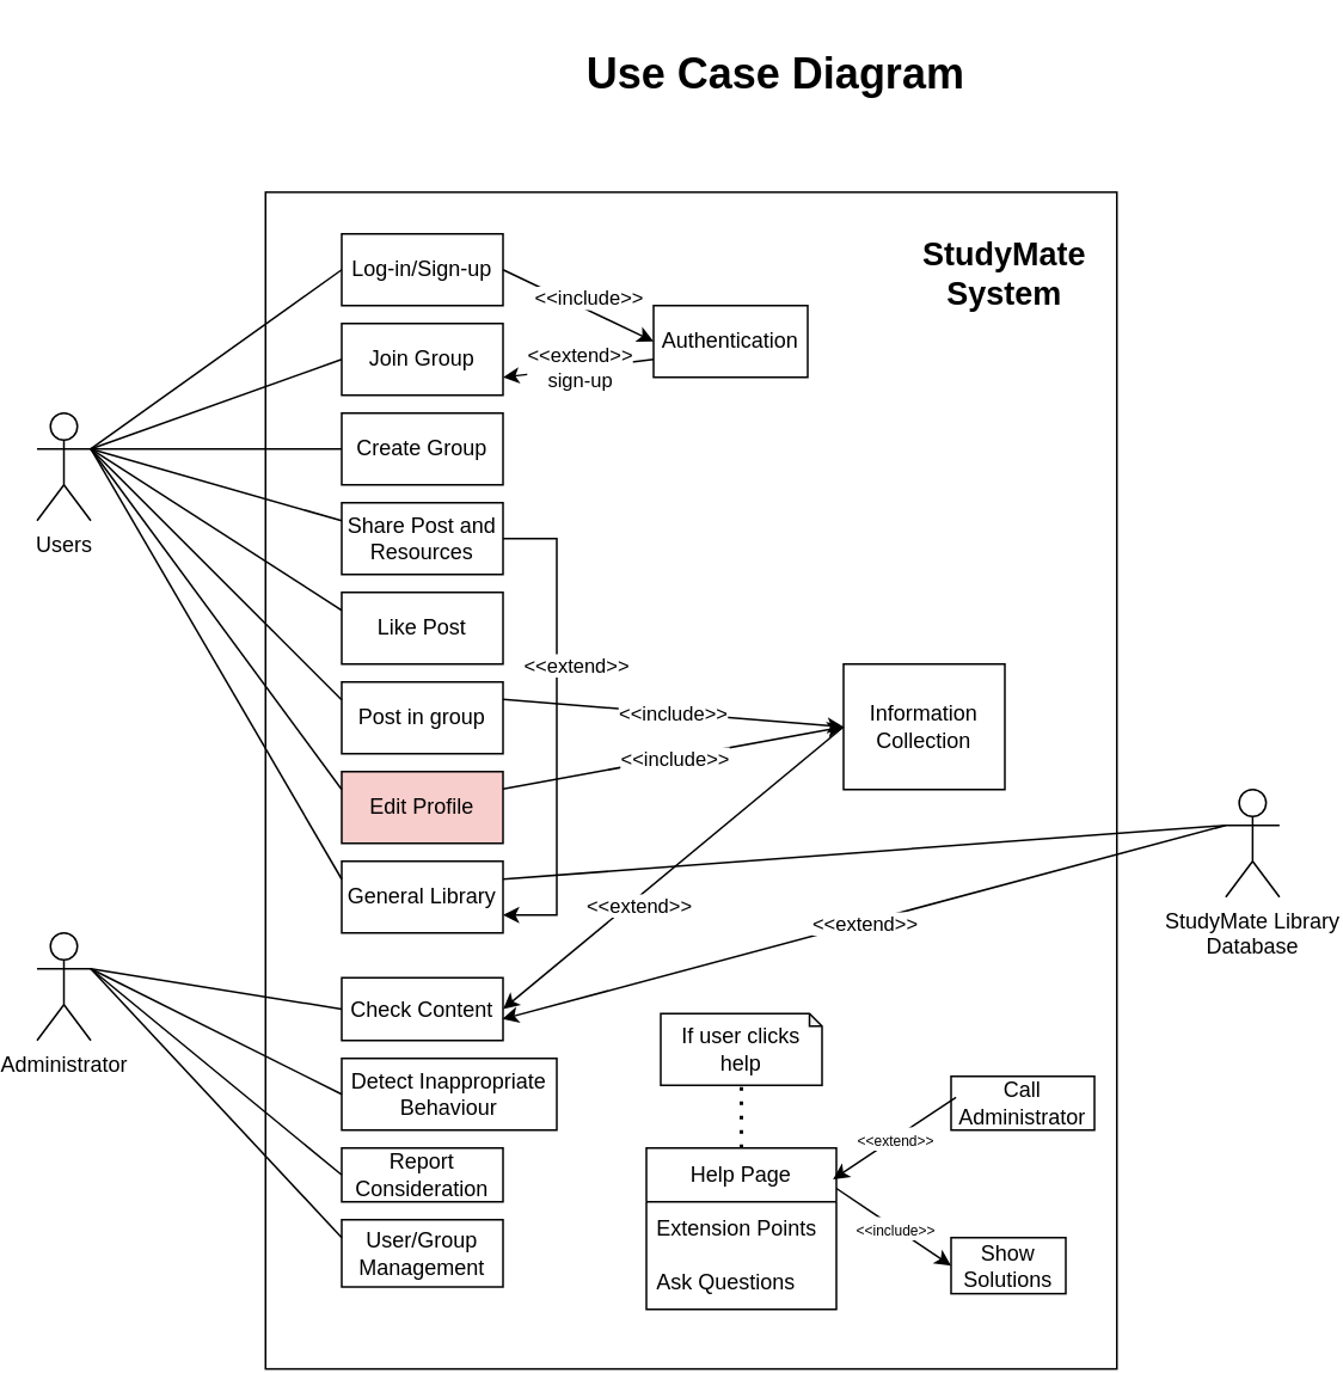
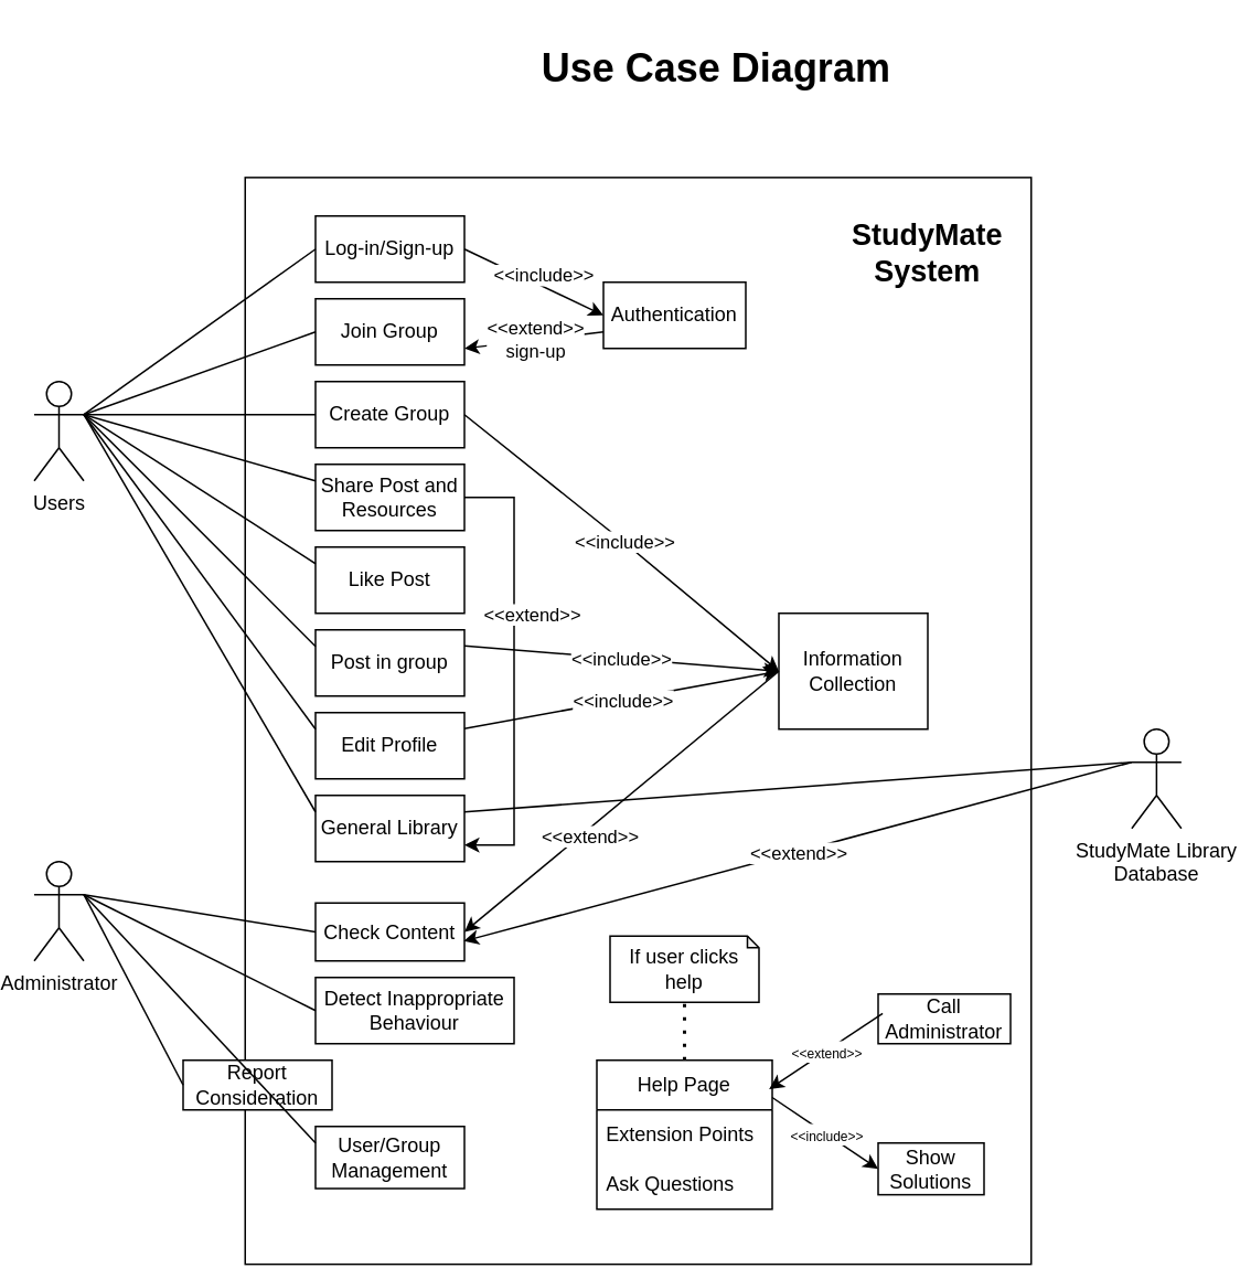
  <mxCell id="0" />
  <mxCell id="1" parent="0" />
  <mxCell id="2" value="" style="rounded=0;whiteSpace=wrap;html=1;rotation=90;movable=0;resizable=0;rotatable=0;deletable=0;editable=0;locked=1;connectable=0;" vertex="1" parent="1"><mxGeometry x="56.75" y="197.5" width="656.5" height="475" as="geometry" /></mxCell>
  <mxCell id="3" value="&lt;b&gt;&lt;font style=&quot;font-size: 18px;&quot;&gt;StudyMate System&lt;/font&gt;&lt;/b&gt;" style="text;html=1;align=center;verticalAlign=middle;whiteSpace=wrap;rounded=0;" vertex="1" parent="1"><mxGeometry x="495" y="107.5" width="130" height="90" as="geometry" /></mxCell>
  <mxCell id="4" value="Users" style="shape=umlActor;verticalLabelPosition=bottom;verticalAlign=top;html=1;outlineConnect=0;" vertex="1" parent="1"><mxGeometry x="20" y="230" width="30" height="60" as="geometry" /></mxCell>
  <mxCell id="5" value="Log-in/Sign-up" style="rounded=0;whiteSpace=wrap;html=1;" vertex="1" parent="1"><mxGeometry x="190" y="130" width="90" height="40" as="geometry" /></mxCell>
  <mxCell id="6" value="Authentication" style="rounded=0;whiteSpace=wrap;html=1;" vertex="1" parent="1"><mxGeometry x="364" y="170" width="86" height="40" as="geometry" /></mxCell>
  <mxCell id="7" value="" style="endArrow=classic;html=1;rounded=0;entryX=0;entryY=0.5;entryDx=0;entryDy=0;exitX=1;exitY=0.5;exitDx=0;exitDy=0;" edge="1" parent="1" source="5" target="6"><mxGeometry relative="1" as="geometry"><mxPoint x="280" y="189.66" as="sourcePoint" /><mxPoint x="380" y="189.66" as="targetPoint" /></mxGeometry></mxCell>
  <mxCell id="8" value="&amp;lt;&amp;lt;include&amp;gt;&amp;gt;" style="edgeLabel;resizable=0;html=1;;align=center;verticalAlign=middle;rotation=0;" connectable="0" vertex="1" parent="7"><mxGeometry relative="1" as="geometry"><mxPoint x="5" y="-5" as="offset" /></mxGeometry></mxCell>
  <mxCell id="9" value="Like Post" style="rounded=0;whiteSpace=wrap;html=1;" vertex="1" parent="1"><mxGeometry x="190" y="330" width="90" height="40" as="geometry" /></mxCell>
  <mxCell id="10" value="Share Post and Resources" style="rounded=0;whiteSpace=wrap;html=1;" vertex="1" parent="1"><mxGeometry x="190" y="280" width="90" height="40" as="geometry" /></mxCell>
  <mxCell id="11" value="Join Group" style="rounded=0;whiteSpace=wrap;html=1;" vertex="1" parent="1"><mxGeometry x="190" y="180" width="90" height="40" as="geometry" /></mxCell>
  <mxCell id="12" value="Create Group" style="rounded=0;whiteSpace=wrap;html=1;" vertex="1" parent="1"><mxGeometry x="190" y="230" width="90" height="40" as="geometry" /></mxCell>
  <mxCell id="13" value="Information Collection" style="rounded=0;whiteSpace=wrap;html=1;" vertex="1" parent="1"><mxGeometry x="470" y="370" width="90" height="70" as="geometry" /></mxCell>
  <mxCell id="14" value="Post in group" style="rounded=0;whiteSpace=wrap;html=1;" vertex="1" parent="1"><mxGeometry x="190" y="380" width="90" height="40" as="geometry" /></mxCell>
- <mxCell id="15" value="Edit Profile" style="rounded=0;whiteSpace=wrap;html=1;fillColor=#f8cecc;" vertex="1" parent="1"><mxGeometry x="190" y="430" width="90" height="40" as="geometry" /></mxCell>
+ <mxCell id="15" value="Edit Profile" style="rounded=0;whiteSpace=wrap;html=1;" vertex="1" parent="1"><mxGeometry x="190" y="430" width="90" height="40" as="geometry" /></mxCell>
  <mxCell id="16" value="General Library" style="rounded=0;whiteSpace=wrap;html=1;" vertex="1" parent="1"><mxGeometry x="190" y="480" width="90" height="40" as="geometry" /></mxCell>
+ <mxCell id="17" value="" style="endArrow=classic;html=1;rounded=0;exitX=1;exitY=0.5;exitDx=0;exitDy=0;entryX=0;entryY=0.5;entryDx=0;entryDy=0;" edge="1" parent="1" source="12" target="13"><mxGeometry relative="1" as="geometry"><mxPoint x="420" y="425" as="sourcePoint" /><mxPoint x="354" y="390" as="targetPoint" /><Array as="points"><mxPoint x="380" y="330" /></Array></mxGeometry></mxCell>
+ <mxCell id="18" value="&amp;lt;&amp;lt;include&amp;gt;&amp;gt;" style="edgeLabel;resizable=0;html=1;;align=center;verticalAlign=middle;" connectable="0" vertex="1" parent="17"><mxGeometry relative="1" as="geometry" /></mxCell>
  <mxCell id="19" value="StudyMate Library&lt;div&gt;Database&lt;/div&gt;" style="shape=umlActor;verticalLabelPosition=bottom;verticalAlign=top;html=1;outlineConnect=0;" vertex="1" parent="1"><mxGeometry x="683.25" y="440" width="30" height="60" as="geometry" /></mxCell>
  <mxCell id="20" value="" style="endArrow=none;html=1;rounded=0;exitX=1;exitY=0.333;exitDx=0;exitDy=0;exitPerimeter=0;entryX=0;entryY=0.5;entryDx=0;entryDy=0;" edge="1" parent="1" source="4" target="5"><mxGeometry width="50" height="50" relative="1" as="geometry"><mxPoint x="50" y="230" as="sourcePoint" /><mxPoint x="190" y="190" as="targetPoint" /></mxGeometry></mxCell>
  <mxCell id="21" value="" style="endArrow=none;html=1;rounded=0;exitX=1;exitY=0.333;exitDx=0;exitDy=0;exitPerimeter=0;entryX=0;entryY=0.5;entryDx=0;entryDy=0;" edge="1" parent="1" source="4" target="12"><mxGeometry width="50" height="50" relative="1" as="geometry"><mxPoint x="140" y="290" as="sourcePoint" /><mxPoint x="190" y="240" as="targetPoint" /></mxGeometry></mxCell>
  <mxCell id="22" value="" style="endArrow=none;html=1;rounded=0;exitX=1;exitY=0.333;exitDx=0;exitDy=0;exitPerimeter=0;" edge="1" parent="1" source="4"><mxGeometry width="50" height="50" relative="1" as="geometry"><mxPoint x="140" y="340" as="sourcePoint" /><mxPoint x="190" y="290" as="targetPoint" /></mxGeometry></mxCell>
  <mxCell id="23" value="" style="endArrow=none;html=1;rounded=0;exitX=1;exitY=0.333;exitDx=0;exitDy=0;exitPerimeter=0;" edge="1" parent="1" source="4"><mxGeometry width="50" height="50" relative="1" as="geometry"><mxPoint x="140" y="390" as="sourcePoint" /><mxPoint x="190" y="340" as="targetPoint" /></mxGeometry></mxCell>
  <mxCell id="24" value="" style="endArrow=none;html=1;rounded=0;exitX=1;exitY=0.333;exitDx=0;exitDy=0;exitPerimeter=0;" edge="1" parent="1" source="4"><mxGeometry width="50" height="50" relative="1" as="geometry"><mxPoint x="140" y="440" as="sourcePoint" /><mxPoint x="190" y="390" as="targetPoint" /></mxGeometry></mxCell>
  <mxCell id="25" value="" style="endArrow=none;html=1;rounded=0;exitX=1;exitY=0.333;exitDx=0;exitDy=0;exitPerimeter=0;" edge="1" parent="1" source="4"><mxGeometry width="50" height="50" relative="1" as="geometry"><mxPoint x="140" y="490" as="sourcePoint" /><mxPoint x="190" y="440" as="targetPoint" /></mxGeometry></mxCell>
  <mxCell id="26" value="" style="endArrow=none;html=1;rounded=0;exitX=1;exitY=0.333;exitDx=0;exitDy=0;exitPerimeter=0;" edge="1" parent="1" source="4"><mxGeometry width="50" height="50" relative="1" as="geometry"><mxPoint x="140" y="540" as="sourcePoint" /><mxPoint x="190" y="490" as="targetPoint" /></mxGeometry></mxCell>
  <mxCell id="27" value="" style="endArrow=classic;html=1;rounded=0;exitX=0;exitY=0.75;exitDx=0;exitDy=0;entryX=1;entryY=0.75;entryDx=0;entryDy=0;" edge="1" parent="1" source="6" target="11"><mxGeometry relative="1" as="geometry"><mxPoint x="410" y="190" as="sourcePoint" /><mxPoint x="480" y="230" as="targetPoint" /></mxGeometry></mxCell>
  <mxCell id="28" value="&amp;lt;&amp;lt;extend&amp;gt;&amp;gt;&lt;div&gt;sign-up&lt;/div&gt;" style="edgeLabel;resizable=0;html=1;;align=center;verticalAlign=middle;" connectable="0" vertex="1" parent="27"><mxGeometry relative="1" as="geometry" /></mxCell>
  <mxCell id="29" value="" style="endArrow=classic;html=1;rounded=0;entryX=0;entryY=0.5;entryDx=0;entryDy=0;" edge="1" parent="1" target="13"><mxGeometry relative="1" as="geometry"><mxPoint x="280" y="389.66" as="sourcePoint" /><mxPoint x="380" y="389.66" as="targetPoint" /></mxGeometry></mxCell>
  <mxCell id="30" value="&amp;lt;&amp;lt;include&amp;gt;&amp;gt;" style="edgeLabel;resizable=0;html=1;;align=center;verticalAlign=middle;" connectable="0" vertex="1" parent="29"><mxGeometry relative="1" as="geometry" /></mxCell>
  <mxCell id="31" value="" style="endArrow=classic;html=1;rounded=0;entryX=0;entryY=0.5;entryDx=0;entryDy=0;" edge="1" parent="1" target="13"><mxGeometry relative="1" as="geometry"><mxPoint x="280" y="439.66" as="sourcePoint" /><mxPoint x="380" y="439.66" as="targetPoint" /></mxGeometry></mxCell>
  <mxCell id="32" value="&amp;lt;&amp;lt;include&amp;gt;&amp;gt;" style="edgeLabel;resizable=0;html=1;;align=center;verticalAlign=middle;" connectable="0" vertex="1" parent="31"><mxGeometry relative="1" as="geometry" /></mxCell>
  <mxCell id="33" value="" style="endArrow=none;html=1;rounded=0;entryX=0;entryY=0.333;entryDx=0;entryDy=0;entryPerimeter=0;" edge="1" parent="1" target="19"><mxGeometry width="50" height="50" relative="1" as="geometry"><mxPoint x="280" y="490" as="sourcePoint" /><mxPoint x="330" y="440" as="targetPoint" /></mxGeometry></mxCell>
  <mxCell id="34" value="Administrator" style="shape=umlActor;verticalLabelPosition=bottom;verticalAlign=top;html=1;outlineConnect=0;" vertex="1" parent="1"><mxGeometry x="20" y="520" width="30" height="60" as="geometry" /></mxCell>
  <mxCell id="35" value="Check Content" style="rounded=0;whiteSpace=wrap;html=1;" vertex="1" parent="1"><mxGeometry x="190" y="545" width="90" height="35" as="geometry" /></mxCell>
  <mxCell id="36" value="Detect Inappropriate Behaviour" style="rounded=0;whiteSpace=wrap;html=1;" vertex="1" parent="1"><mxGeometry x="190" y="590" width="120" height="40" as="geometry" /></mxCell>
- <mxCell id="37" value="Report Consideration" style="rounded=0;whiteSpace=wrap;html=1;" vertex="1" parent="1"><mxGeometry x="190" y="640" width="90" height="30" as="geometry" /></mxCell>
+ <mxCell id="37" value="Report Consideration" style="rounded=0;whiteSpace=wrap;html=1;" vertex="1" parent="1"><mxGeometry x="110" y="640" width="90" height="30" as="geometry" /></mxCell>
  <mxCell id="38" value="User/Group Management" style="rounded=0;whiteSpace=wrap;html=1;" vertex="1" parent="1"><mxGeometry x="190" y="680" width="90" height="37.5" as="geometry" /></mxCell>
  <mxCell id="39" value="" style="endArrow=none;html=1;rounded=0;entryX=0;entryY=0.5;entryDx=0;entryDy=0;exitX=1;exitY=0.333;exitDx=0;exitDy=0;exitPerimeter=0;" edge="1" parent="1" source="34" target="35"><mxGeometry width="50" height="50" relative="1" as="geometry"><mxPoint x="50" y="540" as="sourcePoint" /><mxPoint x="100" y="490" as="targetPoint" /></mxGeometry></mxCell>
  <mxCell id="40" value="" style="endArrow=none;html=1;rounded=0;exitX=1;exitY=0.333;exitDx=0;exitDy=0;exitPerimeter=0;entryX=0;entryY=0.5;entryDx=0;entryDy=0;" edge="1" parent="1" source="34" target="36"><mxGeometry width="50" height="50" relative="1" as="geometry"><mxPoint x="140" y="650" as="sourcePoint" /><mxPoint x="190" y="600" as="targetPoint" /></mxGeometry></mxCell>
  <mxCell id="41" value="" style="endArrow=none;html=1;rounded=0;exitX=1;exitY=0.333;exitDx=0;exitDy=0;exitPerimeter=0;entryX=0;entryY=0.5;entryDx=0;entryDy=0;" edge="1" parent="1" source="34" target="37"><mxGeometry width="50" height="50" relative="1" as="geometry"><mxPoint x="140" y="690" as="sourcePoint" /><mxPoint x="190" y="640" as="targetPoint" /></mxGeometry></mxCell>
  <mxCell id="42" value="" style="endArrow=none;html=1;rounded=0;exitX=1;exitY=0.333;exitDx=0;exitDy=0;exitPerimeter=0;" edge="1" parent="1" source="34"><mxGeometry width="50" height="50" relative="1" as="geometry"><mxPoint x="140" y="740" as="sourcePoint" /><mxPoint x="190" y="690" as="targetPoint" /></mxGeometry></mxCell>
  <mxCell id="43" value="If user clicks help" style="shape=note;whiteSpace=wrap;html=1;backgroundOutline=1;darkOpacity=0.05;size=7;" vertex="1" parent="1"><mxGeometry x="368" y="565" width="90" height="40" as="geometry" /></mxCell>
  <mxCell id="44" value="Help Page" style="swimlane;fontStyle=0;childLayout=stackLayout;horizontal=1;startSize=30;horizontalStack=0;resizeParent=1;resizeParentMax=0;resizeLast=0;collapsible=1;marginBottom=0;whiteSpace=wrap;html=1;" vertex="1" parent="1"><mxGeometry x="360" y="640" width="106" height="90" as="geometry"><mxRectangle x="420" y="660" width="100" height="30" as="alternateBounds" /></mxGeometry></mxCell>
  <mxCell id="45" value="Extension Points" style="text;strokeColor=none;fillColor=none;align=left;verticalAlign=middle;spacingLeft=4;spacingRight=4;overflow=hidden;points=[[0,0.5],[1,0.5]];portConstraint=eastwest;rotatable=0;whiteSpace=wrap;html=1;" vertex="1" parent="44"><mxGeometry y="30" width="106" height="30" as="geometry" /></mxCell>
  <mxCell id="46" value="Ask Questions" style="text;strokeColor=none;fillColor=none;align=left;verticalAlign=middle;spacingLeft=4;spacingRight=4;overflow=hidden;points=[[0,0.5],[1,0.5]];portConstraint=eastwest;rotatable=0;whiteSpace=wrap;html=1;" vertex="1" parent="44"><mxGeometry y="60" width="106" height="30" as="geometry" /></mxCell>
  <mxCell id="47" value="" style="endArrow=none;dashed=1;html=1;dashPattern=1 3;strokeWidth=2;rounded=0;exitX=0.5;exitY=0;exitDx=0;exitDy=0;entryX=0.5;entryY=1;entryDx=0;entryDy=0;entryPerimeter=0;" edge="1" parent="1" source="44" target="43"><mxGeometry width="50" height="50" relative="1" as="geometry"><mxPoint x="388" y="655" as="sourcePoint" /><mxPoint x="438" y="605" as="targetPoint" /></mxGeometry></mxCell>
  <mxCell id="48" value="Call Administrator" style="rounded=0;whiteSpace=wrap;html=1;" vertex="1" parent="1"><mxGeometry x="530" y="600" width="80" height="30" as="geometry" /></mxCell>
  <mxCell id="49" value="Show Solutions" style="rounded=0;whiteSpace=wrap;html=1;" vertex="1" parent="1"><mxGeometry x="530" y="690" width="64" height="31.25" as="geometry" /></mxCell>
  <mxCell id="50" value="" style="endArrow=classic;html=1;rounded=0;entryX=0.982;entryY=0.194;entryDx=0;entryDy=0;entryPerimeter=0;exitX=0.034;exitY=0.39;exitDx=0;exitDy=0;exitPerimeter=0;" edge="1" parent="1" source="48" target="44"><mxGeometry relative="1" as="geometry"><mxPoint x="480" y="590" as="sourcePoint" /><mxPoint x="580" y="590" as="targetPoint" /></mxGeometry></mxCell>
  <mxCell id="51" value="&lt;font style=&quot;font-size: 8px;&quot;&gt;&amp;lt;&amp;lt;&lt;font style=&quot;&quot;&gt;extend&lt;/font&gt;&amp;gt;&amp;gt;&lt;/font&gt;" style="edgeLabel;resizable=0;html=1;;align=center;verticalAlign=middle;" connectable="0" vertex="1" parent="50"><mxGeometry relative="1" as="geometry" /></mxCell>
  <mxCell id="52" value="" style="endArrow=classic;html=1;rounded=0;entryX=0;entryY=0.5;entryDx=0;entryDy=0;exitX=1;exitY=0.25;exitDx=0;exitDy=0;" edge="1" parent="1" source="44" target="49"><mxGeometry relative="1" as="geometry"><mxPoint x="520" y="590" as="sourcePoint" /><mxPoint x="620" y="590" as="targetPoint" /></mxGeometry></mxCell>
  <mxCell id="53" value="&lt;font style=&quot;font-size: 8px;&quot;&gt;&amp;lt;&amp;lt;&lt;font style=&quot;&quot;&gt;include&lt;/font&gt;&amp;gt;&amp;gt;&lt;/font&gt;" style="edgeLabel;resizable=0;html=1;;align=center;verticalAlign=middle;" connectable="0" vertex="1" parent="52"><mxGeometry relative="1" as="geometry" /></mxCell>
  <mxCell id="54" value="" style="endArrow=classic;html=1;rounded=0;entryX=0.996;entryY=0.659;entryDx=0;entryDy=0;exitX=0;exitY=0.333;exitDx=0;exitDy=0;exitPerimeter=0;entryPerimeter=0;" edge="1" parent="1" source="19" target="35"><mxGeometry relative="1" as="geometry"><mxPoint x="368" y="530" as="sourcePoint" /><mxPoint x="468" y="530" as="targetPoint" /></mxGeometry></mxCell>
  <mxCell id="55" value="&amp;lt;&amp;lt;extend&amp;gt;&amp;gt;" style="edgeLabel;resizable=0;html=1;;align=center;verticalAlign=middle;" connectable="0" vertex="1" parent="54"><mxGeometry relative="1" as="geometry" /></mxCell>
  <mxCell id="56" value="" style="endArrow=classic;html=1;rounded=0;exitX=0;exitY=0.5;exitDx=0;exitDy=0;entryX=1;entryY=0.5;entryDx=0;entryDy=0;" edge="1" parent="1" source="13" target="35"><mxGeometry relative="1" as="geometry"><mxPoint x="268" y="520" as="sourcePoint" /><mxPoint x="368" y="520" as="targetPoint" /></mxGeometry></mxCell>
  <mxCell id="57" value="&amp;lt;&amp;lt;extend&amp;gt;&amp;gt;" style="edgeLabel;resizable=0;html=1;;align=center;verticalAlign=middle;" connectable="0" vertex="1" parent="56"><mxGeometry relative="1" as="geometry"><mxPoint x="-20" y="21" as="offset" /></mxGeometry></mxCell>
  <mxCell id="58" value="" style="endArrow=classic;html=1;rounded=0;entryX=1;entryY=0.75;entryDx=0;entryDy=0;" edge="1" parent="1" source="10" target="16"><mxGeometry relative="1" as="geometry"><mxPoint x="670" y="397.5" as="sourcePoint" /><mxPoint x="670" y="197.5" as="targetPoint" /><Array as="points"><mxPoint x="310" y="300" /><mxPoint x="310" y="510" /></Array></mxGeometry></mxCell>
  <mxCell id="59" value="&amp;lt;&amp;lt;extend&amp;gt;&amp;gt;" style="edgeLabel;resizable=0;html=1;;align=center;verticalAlign=middle;" connectable="0" vertex="1" parent="58"><mxGeometry relative="1" as="geometry"><mxPoint x="10" y="-35" as="offset" /></mxGeometry></mxCell>
  <mxCell id="60" value="" style="endArrow=none;html=1;rounded=0;exitX=1;exitY=0.333;exitDx=0;exitDy=0;exitPerimeter=0;entryX=0;entryY=0.5;entryDx=0;entryDy=0;" edge="1" parent="1" source="4" target="11"><mxGeometry width="50" height="50" relative="1" as="geometry"><mxPoint x="140" y="247.5" as="sourcePoint" /><mxPoint x="190" y="197.5" as="targetPoint" /></mxGeometry></mxCell>
  <mxCell id="61" value="&lt;h1 style=&quot;margin-top: 0px;&quot;&gt;Use Case Diagram&amp;nbsp;&lt;/h1&gt;" style="text;html=1;whiteSpace=wrap;overflow=hidden;rounded=0;" vertex="1" parent="1"><mxGeometry x="325" y="20" width="220" height="40" as="geometry" /></mxCell>
